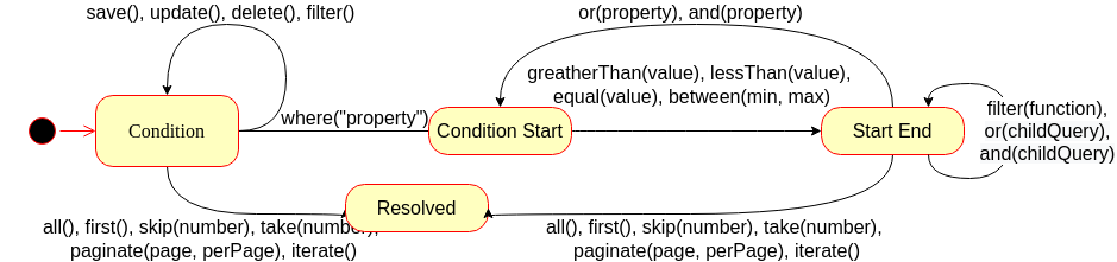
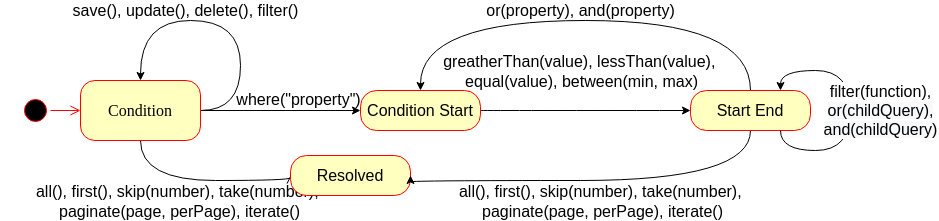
  <mxCell id="0" />
  <mxCell id="1" parent="0" />
  <mxCell id="2" value="" style="ellipse;html=1;shape=startState;fillColor=#000000;strokeColor=#ff0000;rounded=1;shadow=0;comic=0;labelBackgroundColor=none;fontFamily=Verdana;fontSize=16;fontColor=#000000;align=center;direction=south;fontStyle=0" parent="1" vertex="1"><mxGeometry x="20" y="95" width="30" height="30" as="geometry" /></mxCell>
- <mxCell id="3" value="where(&quot;property&quot;)" style="rounded=0;orthogonalLoop=1;jettySize=auto;html=1;entryX=0;entryY=0.5;entryDx=0;entryDy=0;exitX=1;exitY=0.5;exitDx=0;exitDy=0;fontSize=16;fontStyle=0;labelBackgroundColor=none;spacingRight=11;spacingBottom=3;endArrow=none;" parent="1" source="7" target="11" edge="1"><mxGeometry x="0.286" y="10" relative="1" as="geometry"><mxPoint x="200" y="90" as="targetPoint" /><mxPoint as="offset" /></mxGeometry></mxCell>
+ <mxCell id="3" value="where(&quot;property&quot;)" style="rounded=0;orthogonalLoop=1;jettySize=auto;html=1;entryX=0;entryY=0.5;entryDx=0;entryDy=0;exitX=1;exitY=0.5;exitDx=0;exitDy=0;fontSize=16;fontStyle=0;labelBackgroundColor=none;spacingRight=11;spacingBottom=3;" parent="1" source="7" target="11" edge="1"><mxGeometry x="0.286" y="10" relative="1" as="geometry"><mxPoint x="200" y="90" as="targetPoint" /><mxPoint as="offset" /></mxGeometry></mxCell>
  <mxCell id="4" value="save(), update(), delete(), filter()" style="edgeStyle=orthogonalEdgeStyle;rounded=0;orthogonalLoop=1;jettySize=auto;html=1;exitX=1;exitY=0.5;exitDx=0;exitDy=0;entryX=0.5;entryY=0;entryDx=0;entryDy=0;curved=1;fontSize=16;fontStyle=0;labelBackgroundColor=none;" parent="1" source="7" target="7" edge="1"><mxGeometry x="0.273" y="-10" relative="1" as="geometry"><mxPoint x="350" y="20" as="targetPoint" /><Array as="points"><mxPoint x="240" y="110" /><mxPoint x="240" y="20" /><mxPoint x="140" y="20" /></Array><mxPoint as="offset" /></mxGeometry></mxCell>
- <mxCell id="5" style="edgeStyle=orthogonalEdgeStyle;curved=1;rounded=0;orthogonalLoop=1;jettySize=auto;html=1;entryX=0;entryY=0.5;entryDx=0;entryDy=0;exitX=0.5;exitY=1;exitDx=0;exitDy=0;fontSize=16;fontStyle=0" parent="1" source="7" target="12" edge="1"><mxGeometry relative="1" as="geometry"><Array as="points"><mxPoint x="140" y="180" /></Array></mxGeometry></mxCell>
+ <mxCell id="5" style="edgeStyle=orthogonalEdgeStyle;curved=1;rounded=0;orthogonalLoop=1;jettySize=auto;html=1;entryX=0;entryY=0.5;entryDx=0;entryDy=0;exitX=0.5;exitY=1;exitDx=0;exitDy=0;fontSize=16;fontStyle=0;endArrow=open;" parent="1" source="7" target="12" edge="1"><mxGeometry relative="1" as="geometry"><Array as="points"><mxPoint x="140" y="180" /></Array></mxGeometry></mxCell>
  <mxCell id="6" value="&lt;div style=&quot;font-size: 16px;&quot;&gt;all(), first(), skip(number), take(number),&amp;nbsp;&lt;/div&gt;&lt;div style=&quot;font-size: 16px;&quot;&gt;paginate(page, perPage), iterate()&lt;/div&gt;" style="edgeLabel;html=1;align=center;verticalAlign=middle;resizable=0;points=[];fontSize=16;fontStyle=0;labelBackgroundColor=none;" parent="5" vertex="1" connectable="0"><mxGeometry x="-0.046" y="7" relative="1" as="geometry"><mxPoint x="-15.0" y="27" as="offset" /></mxGeometry></mxCell>
  <mxCell id="7" value="Condition" style="rounded=1;whiteSpace=wrap;html=1;arcSize=24;fillColor=#ffffc0;strokeColor=#ff0000;shadow=0;comic=0;labelBackgroundColor=none;fontFamily=Verdana;fontSize=16;fontColor=#000000;align=center;fontStyle=0" parent="1" vertex="1"><mxGeometry x="80" y="80" width="120" height="60" as="geometry" /></mxCell>
  <mxCell id="8" style="edgeStyle=orthogonalEdgeStyle;html=1;labelBackgroundColor=none;endArrow=open;endSize=8;strokeColor=#ff0000;fontFamily=Verdana;fontSize=16;align=left;fontStyle=0" parent="1" source="2" target="7" edge="1"><mxGeometry relative="1" as="geometry" /></mxCell>
  <mxCell id="9" style="edgeStyle=orthogonalEdgeStyle;curved=1;rounded=0;orthogonalLoop=1;jettySize=auto;html=1;entryX=0;entryY=0.5;entryDx=0;entryDy=0;fontSize=16;fontStyle=0" parent="1" source="11" target="16" edge="1"><mxGeometry relative="1" as="geometry" /></mxCell>
  <mxCell id="10" value="&lt;div style=&quot;font-size: 16px;&quot;&gt;greatherThan(value), lessThan(value),&amp;nbsp;&lt;/div&gt;&lt;div style=&quot;font-size: 16px;&quot;&gt;equal(value), between(min, max)&lt;/div&gt;" style="edgeLabel;html=1;align=center;verticalAlign=middle;resizable=0;points=[];fontSize=16;fontStyle=0;labelBackgroundColor=none;" parent="9" vertex="1" connectable="0"><mxGeometry x="-0.237" relative="1" as="geometry"><mxPoint x="20" y="-40" as="offset" /></mxGeometry></mxCell>
  <mxCell id="11" value="Condition Start" style="rounded=1;whiteSpace=wrap;html=1;arcSize=40;fontColor=#000000;fillColor=#ffffc0;strokeColor=#ff0000;fontSize=16;fontStyle=0" parent="1" vertex="1"><mxGeometry x="360" y="90" width="120" height="40" as="geometry" /></mxCell>
  <mxCell id="12" value="Resolved" style="rounded=1;whiteSpace=wrap;html=1;arcSize=40;fontColor=#000000;fillColor=#ffffc0;strokeColor=#ff0000;fontSize=16;fontStyle=0" parent="1" vertex="1"><mxGeometry x="290" y="155" width="120" height="40" as="geometry" /></mxCell>
  <mxCell id="13" value="or(property), and(property)" style="edgeStyle=orthogonalEdgeStyle;curved=1;rounded=0;orthogonalLoop=1;jettySize=auto;html=1;entryX=0.5;entryY=0;entryDx=0;entryDy=0;fontSize=16;fontStyle=0;labelBackgroundColor=none;" parent="1" source="16" target="11" edge="1"><mxGeometry x="0.02" y="-10" relative="1" as="geometry"><Array as="points"><mxPoint x="750" y="20" /><mxPoint x="420" y="20" /></Array><mxPoint as="offset" /></mxGeometry></mxCell>
  <mxCell id="14" style="edgeStyle=orthogonalEdgeStyle;curved=1;rounded=0;orthogonalLoop=1;jettySize=auto;html=1;entryX=1;entryY=0.5;entryDx=0;entryDy=0;fontSize=16;fontStyle=0" parent="1" source="16" target="12" edge="1"><mxGeometry relative="1" as="geometry"><Array as="points"><mxPoint x="750" y="180" /></Array></mxGeometry></mxCell>
  <mxCell id="15" value="&lt;div style=&quot;font-size: 16px;&quot;&gt;all(), first(), skip(number), take(number),&amp;nbsp;&lt;/div&gt;&lt;div style=&quot;font-size: 16px;&quot;&gt;paginate(page, perPage), iterate()&lt;/div&gt;" style="edgeLabel;html=1;align=center;verticalAlign=middle;resizable=0;points=[];fontSize=16;fontStyle=0;labelBackgroundColor=none;" parent="14" vertex="1" connectable="0"><mxGeometry x="0.08" y="-3" relative="1" as="geometry"><mxPoint x="14" y="23" as="offset" /></mxGeometry></mxCell>
  <mxCell id="16" value="Start End" style="rounded=1;whiteSpace=wrap;html=1;arcSize=40;fontColor=#000000;fillColor=#ffffc0;strokeColor=#ff0000;fontSize=16;fontStyle=0" parent="1" vertex="1"><mxGeometry x="690" y="90" width="120" height="40" as="geometry" /></mxCell>
  <mxCell id="17" value="&lt;span style=&quot;font-size: 16px;&quot;&gt;filter(function),&lt;br style=&quot;font-size: 16px;&quot;&gt;&lt;/span&gt;&lt;span style=&quot;background-color: rgb(248, 249, 250); font-size: 16px;&quot;&gt;or(childQuery), &lt;br style=&quot;font-size: 16px;&quot;&gt;and(&lt;/span&gt;&lt;span style=&quot;background-color: rgb(248, 249, 250); font-size: 16px;&quot;&gt;childQuery&lt;/span&gt;&lt;span style=&quot;background-color: rgb(248, 249, 250); font-size: 16px;&quot;&gt;)&lt;/span&gt;&lt;span style=&quot;font-size: 16px;&quot;&gt;&lt;br style=&quot;font-size: 16px;&quot;&gt;&lt;/span&gt;" style="edgeStyle=orthogonalEdgeStyle;curved=1;rounded=0;orthogonalLoop=1;jettySize=auto;html=1;exitX=0.75;exitY=1;exitDx=0;exitDy=0;entryX=0.75;entryY=0;entryDx=0;entryDy=0;labelBackgroundColor=#ffffff;fontSize=16;fontStyle=0" parent="1" source="16" target="16" edge="1"><mxGeometry y="-30" relative="1" as="geometry"><Array as="points"><mxPoint x="780" y="150" /><mxPoint x="850" y="150" /><mxPoint x="850" y="70" /><mxPoint x="780" y="70" /></Array><mxPoint as="offset" /></mxGeometry></mxCell>
